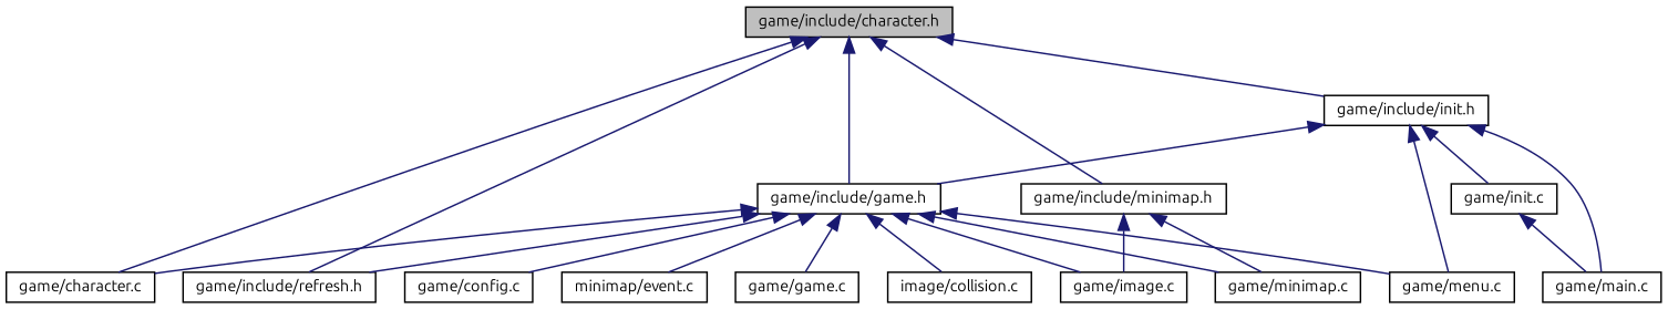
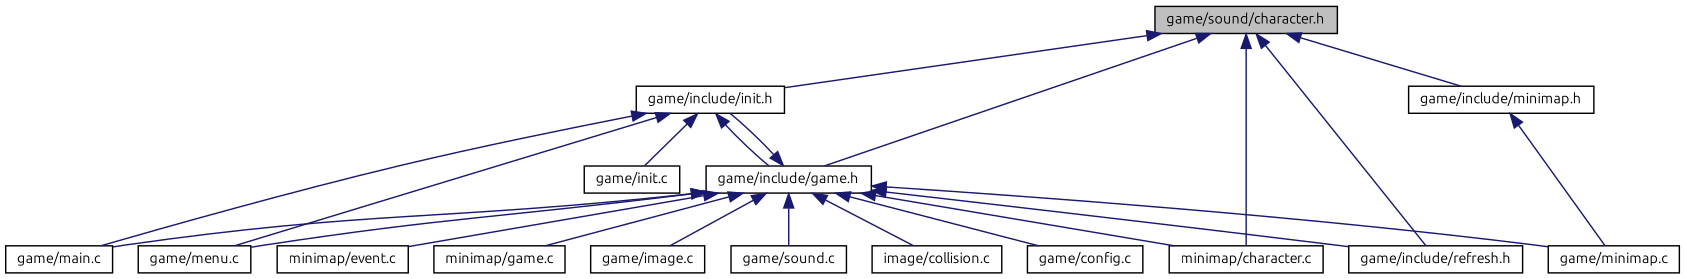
  digraph {
    fontname=Ubuntu
    node [color=black fillcolor=white fontname=Ubuntu fontsize=10 shape=record style=filled]
    edge [color=midnightblue dir=back fontname=Ubuntu fontsize=10 labelfontname=Helvetica labelfontsize=10 style=solid]
-   n1 [fillcolor=grey75 fontcolor=black height=0.2 label="game/include/character.h" width=0.4]
+   n1 [fillcolor=grey75 fontcolor=black height=0.2 label="game/sound/character.h" width=0.4]
    n2 [height=0.2 label="game/include/init.h" width=0.4]
    n3 [height=0.2 label="game/include/game.h" width=0.4]
-   n4 [height=0.2 label="game/character.c" width=0.4]
+   n4 [height=0.2 label="minimap/character.c" width=0.4]
    n5 [height=0.2 label="game/include/refresh.h" width=0.4]
    n6 [height=0.2 label="game/include/minimap.h" width=0.4]
    n7 [height=0.2 label="game/main.c" width=0.4]
    n8 [height=0.2 label="game/menu.c" width=0.4]
    n9 [height=0.2 label="game/init.c" width=0.4]
    n10 [height=0.2 label="image/collision.c" width=0.4]
    n11 [height=0.2 label="game/config.c" width=0.4]
    n12 [height=0.2 label="minimap/event.c" width=0.4]
-   n13 [height=0.2 label="game/game.c" width=0.4]
+   n13 [height=0.2 label="minimap/game.c" width=0.4]
    n14 [height=0.2 label="game/image.c" width=0.4]
    n15 [height=0.2 label="game/minimap.c" width=0.4]
+   n16 [height=0.2 label="game/sound.c" width=0.4]
    n1 -> n2
    n1 -> n3
    n1 -> n4
    n1 -> n5
    n1 -> n6
    n2 -> n3
    n2 -> n7
    n2 -> n8
    n2 -> n9
+   n3 -> n2
    n3 -> n4
    n3 -> n5
-   n9 -> n7
+   n3 -> n7
    n3 -> n8
    n3 -> n10
    n3 -> n11
    n3 -> n12
    n3 -> n13
    n3 -> n14
    n3 -> n15
-   n6 -> n14
+   n3 -> n16
    n6 -> n15
  }
